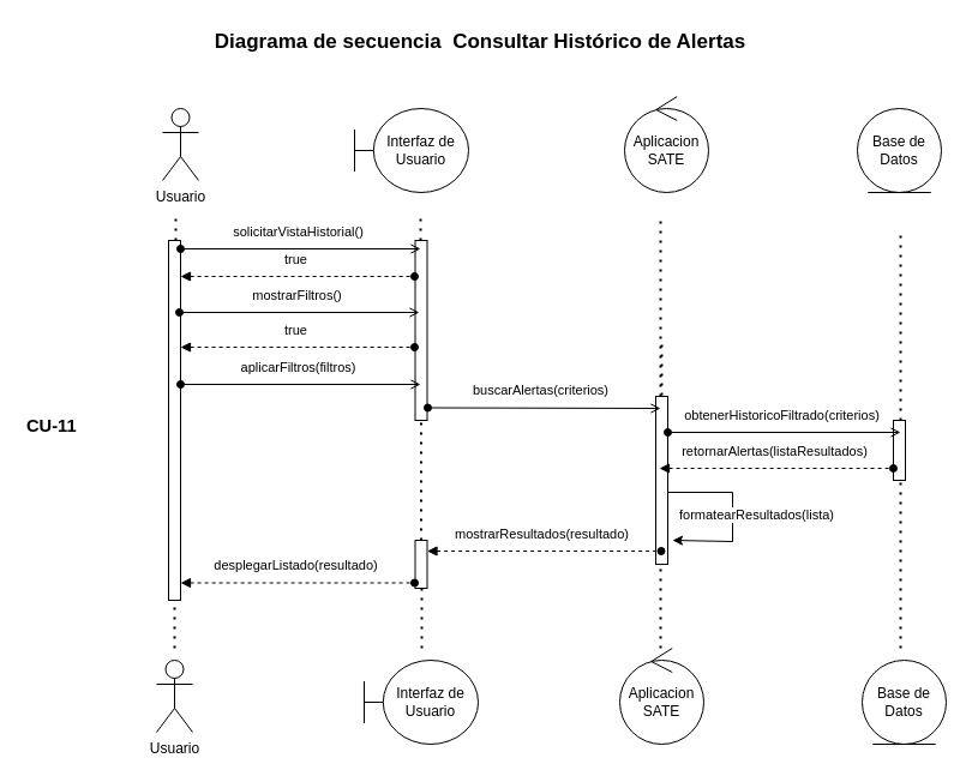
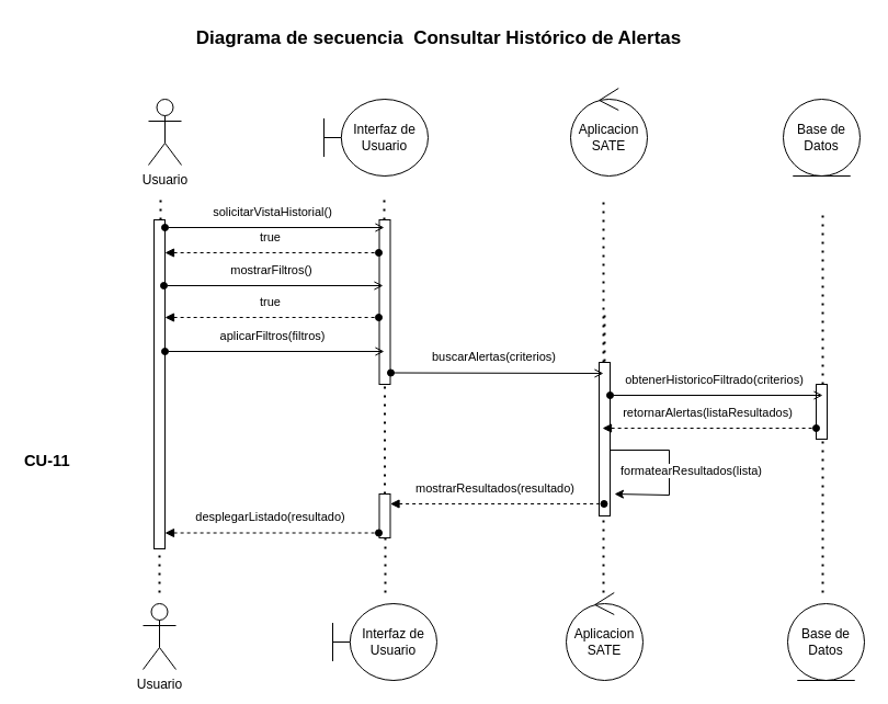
  <mxCell id="0" />
  <mxCell id="1" parent="0" />
  <mxCell id="2" value="" style="html=1;points=[[0,0,0,0,5],[0,1,0,0,-5],[1,0,0,0,5],[1,1,0,0,-5]];perimeter=orthogonalPerimeter;outlineConnect=0;targetShapes=umlLifeline;portConstraint=eastwest;newEdgeStyle={&quot;curved&quot;:0,&quot;rounded&quot;:0};" vertex="1" parent="1"><mxGeometry x="744" y="350" width="10" height="50" as="geometry" /></mxCell>
  <mxCell id="3" value="Usuario" style="shape=umlActor;verticalLabelPosition=bottom;verticalAlign=top;html=1;" parent="1" vertex="1"><mxGeometry x="135" y="90" width="30" height="60" as="geometry" /></mxCell>
  <mxCell id="4" value="Interfaz de&lt;div&gt;Usuario&lt;/div&gt;" style="shape=umlBoundary;whiteSpace=wrap;html=1;" parent="1" vertex="1"><mxGeometry x="295" y="90" width="95" height="70" as="geometry" /></mxCell>
  <mxCell id="5" value="Aplicacion&lt;div&gt;SATE&lt;/div&gt;" style="ellipse;shape=umlControl;whiteSpace=wrap;html=1;" parent="1" vertex="1"><mxGeometry x="520" y="80" width="70" height="80" as="geometry" /></mxCell>
  <mxCell id="6" value="Base de Datos" style="ellipse;shape=umlEntity;whiteSpace=wrap;html=1;" parent="1" vertex="1"><mxGeometry x="714" y="90" width="70" height="70" as="geometry" /></mxCell>
  <mxCell id="7" value="" style="endArrow=none;dashed=1;html=1;dashPattern=1 3;strokeWidth=2;rounded=0;" parent="1" edge="1" source="17"><mxGeometry width="50" height="50" relative="1" as="geometry"><mxPoint x="146" y="490" as="sourcePoint" /><mxPoint x="146" y="180" as="targetPoint" /></mxGeometry></mxCell>
  <mxCell id="8" value="" style="endArrow=none;dashed=1;html=1;dashPattern=1 3;strokeWidth=2;rounded=0;" parent="1" source="19" edge="1"><mxGeometry width="50" height="50" relative="1" as="geometry"><mxPoint x="350" y="490" as="sourcePoint" /><mxPoint x="350" y="180" as="targetPoint" /></mxGeometry></mxCell>
  <mxCell id="9" value="" style="endArrow=none;dashed=1;html=1;dashPattern=1 3;strokeWidth=2;rounded=0;" parent="1" edge="1" source="23"><mxGeometry width="50" height="50" relative="1" as="geometry"><mxPoint x="550" y="490" as="sourcePoint" /><mxPoint x="550" y="180" as="targetPoint" /></mxGeometry></mxCell>
  <mxCell id="10" value="" style="endArrow=none;dashed=1;html=1;dashPattern=1 3;strokeWidth=2;rounded=0;" parent="1" edge="1" source="2"><mxGeometry width="50" height="50" relative="1" as="geometry"><mxPoint x="750" y="490" as="sourcePoint" /><mxPoint x="750" y="190" as="targetPoint" /></mxGeometry></mxCell>
  <mxCell id="11" value="&lt;font face=&quot;Helvetica&quot; style=&quot;color: rgb(0, 0, 0);&quot;&gt;&lt;b&gt;Diagrama de secuencia&amp;nbsp;&lt;/b&gt;&lt;/font&gt;&lt;b&gt;&amp;nbsp;Consultar Histórico de Alertas&lt;/b&gt;" style="text;html=1;align=center;verticalAlign=middle;whiteSpace=wrap;rounded=0;fontSize=17;labelBackgroundColor=none;" parent="1" vertex="1"><mxGeometry x="20" y="20" width="760" height="30" as="geometry" /></mxCell>
- <mxCell id="12" value="&lt;span style=&quot;font-size:11pt;font-family:Calibri,sans-serif;color:#000000;background-color:transparent;font-weight:700;font-style:normal;font-variant:normal;text-decoration:none;vertical-align:baseline;white-space:pre;white-space:pre-wrap;&quot; id=&quot;docs-internal-guid-798fa533-7fff-13b6-7e76-6c3bec179e6d&quot;&gt;CU-11&lt;/span&gt;" style="text;whiteSpace=wrap;html=1;" parent="1" vertex="1"><mxGeometry x="20" y="340" width="70" height="40" as="geometry" /></mxCell>
+ <mxCell id="12" value="&lt;span style=&quot;font-size:11pt;font-family:Calibri,sans-serif;color:#000000;background-color:transparent;font-weight:700;font-style:normal;font-variant:normal;text-decoration:none;vertical-align:baseline;white-space:pre;white-space:pre-wrap;&quot; id=&quot;docs-internal-guid-798fa533-7fff-13b6-7e76-6c3bec179e6d&quot;&gt;CU-11&lt;/span&gt;" style="text;whiteSpace=wrap;html=1;" parent="1" vertex="1"><mxGeometry x="20" y="405" width="70" height="40" as="geometry" /></mxCell>
  <mxCell id="13" value="Usuario" style="shape=umlActor;verticalLabelPosition=bottom;verticalAlign=top;html=1;" parent="1" vertex="1"><mxGeometry x="130" y="550" width="30" height="60" as="geometry" /></mxCell>
  <mxCell id="14" value="Interfaz de&lt;div&gt;Usuario&lt;/div&gt;" style="shape=umlBoundary;whiteSpace=wrap;html=1;" parent="1" vertex="1"><mxGeometry x="303" y="550" width="95" height="70" as="geometry" /></mxCell>
  <mxCell id="15" value="Aplicacion&lt;div&gt;SATE&lt;/div&gt;" style="ellipse;shape=umlControl;whiteSpace=wrap;html=1;" parent="1" vertex="1"><mxGeometry x="516" y="540" width="70" height="80" as="geometry" /></mxCell>
  <mxCell id="16" value="Base de Datos" style="ellipse;shape=umlEntity;whiteSpace=wrap;html=1;" parent="1" vertex="1"><mxGeometry x="718" y="550" width="70" height="70" as="geometry" /></mxCell>
  <mxCell id="17" value="" style="html=1;points=[[0,0,0,0,5],[0,1,0,0,-5],[1,0,0,0,5],[1,1,0,0,-5]];perimeter=orthogonalPerimeter;outlineConnect=0;targetShapes=umlLifeline;portConstraint=eastwest;newEdgeStyle={&quot;curved&quot;:0,&quot;rounded&quot;:0};" vertex="1" parent="1"><mxGeometry x="140" y="200" width="10" height="300" as="geometry" /></mxCell>
  <mxCell id="18" value="" style="endArrow=none;dashed=1;html=1;dashPattern=1 3;strokeWidth=2;rounded=0;" edge="1" parent="1" source="40" target="19"><mxGeometry width="50" height="50" relative="1" as="geometry"><mxPoint x="351" y="590" as="sourcePoint" /><mxPoint x="350" y="180" as="targetPoint" /></mxGeometry></mxCell>
  <mxCell id="19" value="" style="html=1;points=[[0,0,0,0,5],[0,1,0,0,-5],[1,0,0,0,5],[1,1,0,0,-5]];perimeter=orthogonalPerimeter;outlineConnect=0;targetShapes=umlLifeline;portConstraint=eastwest;newEdgeStyle={&quot;curved&quot;:0,&quot;rounded&quot;:0};" vertex="1" parent="1"><mxGeometry x="345.5" y="200" width="10" height="150" as="geometry" /></mxCell>
  <mxCell id="20" value="" style="endArrow=open;html=1;rounded=0;align=center;verticalAlign=top;endFill=0;labelBackgroundColor=none;endSize=6;startArrow=oval;startFill=1;" parent="1" edge="1"><mxGeometry relative="1" as="geometry"><mxPoint x="150" y="207" as="sourcePoint" /><mxPoint x="350" y="207" as="targetPoint" /></mxGeometry></mxCell>
  <mxCell id="21" value="solicitarVistaHistorial()" style="edgeLabel;html=1;align=center;verticalAlign=middle;resizable=0;points=[];" parent="20" vertex="1" connectable="0"><mxGeometry x="-0.03" y="-2" relative="1" as="geometry"><mxPoint y="-17" as="offset" /></mxGeometry></mxCell>
  <mxCell id="22" value="" style="endArrow=none;dashed=1;html=1;dashPattern=1 3;strokeWidth=2;rounded=0;" edge="1" parent="1" target="23"><mxGeometry width="50" height="50" relative="1" as="geometry"><mxPoint x="551" y="287" as="sourcePoint" /><mxPoint x="550" y="180" as="targetPoint" /></mxGeometry></mxCell>
  <mxCell id="23" value="" style="html=1;points=[[0,0,0,0,5],[0,1,0,0,-5],[1,0,0,0,5],[1,1,0,0,-5]];perimeter=orthogonalPerimeter;outlineConnect=0;targetShapes=umlLifeline;portConstraint=eastwest;newEdgeStyle={&quot;curved&quot;:0,&quot;rounded&quot;:0};" vertex="1" parent="1"><mxGeometry x="546" y="330" width="10" height="140" as="geometry" /></mxCell>
  <mxCell id="24" value="" style="endArrow=open;html=1;rounded=0;align=center;verticalAlign=top;endFill=0;labelBackgroundColor=none;endSize=6;startArrow=oval;startFill=1;" parent="1" edge="1"><mxGeometry relative="1" as="geometry"><mxPoint x="356" y="339.5" as="sourcePoint" /><mxPoint x="550" y="340" as="targetPoint" /></mxGeometry></mxCell>
  <mxCell id="25" value="buscarAlertas(criterios)" style="edgeLabel;html=1;align=center;verticalAlign=middle;resizable=0;points=[];" parent="24" vertex="1" connectable="0"><mxGeometry x="-0.03" y="-2" relative="1" as="geometry"><mxPoint y="-17" as="offset" /></mxGeometry></mxCell>
  <mxCell id="26" value="" style="endArrow=none;dashed=1;html=1;dashPattern=1 3;strokeWidth=2;rounded=0;" edge="1" parent="1" target="2"><mxGeometry width="50" height="50" relative="1" as="geometry"><mxPoint x="750" y="540" as="sourcePoint" /><mxPoint x="750" y="190" as="targetPoint" /></mxGeometry></mxCell>
  <mxCell id="27" value="" style="endArrow=none;dashed=1;html=1;dashPattern=1 3;strokeWidth=2;rounded=0;" edge="1" parent="1" target="23"><mxGeometry width="50" height="50" relative="1" as="geometry"><mxPoint x="550" y="540" as="sourcePoint" /><mxPoint x="551" y="387" as="targetPoint" /></mxGeometry></mxCell>
  <mxCell id="28" value="" style="endArrow=open;html=1;rounded=0;align=center;verticalAlign=top;endFill=0;labelBackgroundColor=none;endSize=6;startArrow=oval;startFill=1;" edge="1" parent="1"><mxGeometry relative="1" as="geometry"><mxPoint x="149" y="260" as="sourcePoint" /><mxPoint x="349" y="260" as="targetPoint" /></mxGeometry></mxCell>
  <mxCell id="29" value="mostrarFiltros()" style="edgeLabel;html=1;align=center;verticalAlign=middle;resizable=0;points=[];" vertex="1" connectable="0" parent="28"><mxGeometry x="-0.03" y="-2" relative="1" as="geometry"><mxPoint y="-17" as="offset" /></mxGeometry></mxCell>
  <mxCell id="30" value="" style="endArrow=oval;html=1;rounded=0;align=center;verticalAlign=top;endFill=1;labelBackgroundColor=none;endSize=6;startArrow=block;startFill=1;dashed=1;" edge="1" parent="1"><mxGeometry relative="1" as="geometry"><mxPoint x="150" y="230" as="sourcePoint" /><mxPoint x="345" y="230" as="targetPoint" /></mxGeometry></mxCell>
  <mxCell id="31" value="true" style="edgeLabel;html=1;align=center;verticalAlign=middle;resizable=0;points=[];" vertex="1" connectable="0" parent="30"><mxGeometry x="-0.03" y="-2" relative="1" as="geometry"><mxPoint y="-17" as="offset" /></mxGeometry></mxCell>
  <mxCell id="32" value="formatearResultados(lista)" style="edgeStyle=orthogonalEdgeStyle;rounded=0;orthogonalLoop=1;jettySize=auto;html=1;curved=0;" edge="1" parent="1"><mxGeometry x="0.074" y="20" relative="1" as="geometry"><mxPoint x="560" y="450" as="targetPoint" /><mxPoint x="556" y="420" as="sourcePoint" /><Array as="points"><mxPoint x="556" y="410" /><mxPoint x="610" y="410" /><mxPoint x="610" y="451" /></Array><mxPoint as="offset" /></mxGeometry></mxCell>
  <mxCell id="33" value="" style="endArrow=open;html=1;rounded=0;align=center;verticalAlign=top;endFill=0;labelBackgroundColor=none;endSize=6;startArrow=oval;startFill=1;" edge="1" parent="1"><mxGeometry relative="1" as="geometry"><mxPoint x="556" y="360" as="sourcePoint" /><mxPoint x="750" y="360" as="targetPoint" /></mxGeometry></mxCell>
  <mxCell id="34" value="obtenerHistoricoFiltrado(criterios)" style="edgeLabel;html=1;align=center;verticalAlign=middle;resizable=0;points=[];" vertex="1" connectable="0" parent="33"><mxGeometry x="-0.03" y="-2" relative="1" as="geometry"><mxPoint y="-17" as="offset" /></mxGeometry></mxCell>
  <mxCell id="35" value="" style="endArrow=oval;html=1;rounded=0;align=center;verticalAlign=top;endFill=1;labelBackgroundColor=none;endSize=6;startArrow=block;startFill=1;dashed=1;" parent="1" edge="1"><mxGeometry relative="1" as="geometry"><mxPoint x="549" y="390" as="sourcePoint" /><mxPoint x="744" y="390" as="targetPoint" /></mxGeometry></mxCell>
  <mxCell id="36" value="retornarAlertas(listaResultados)" style="edgeLabel;html=1;align=center;verticalAlign=middle;resizable=0;points=[];" parent="35" vertex="1" connectable="0"><mxGeometry x="-0.03" y="-2" relative="1" as="geometry"><mxPoint y="-17" as="offset" /></mxGeometry></mxCell>
  <mxCell id="37" value="" style="endArrow=oval;html=1;rounded=0;align=center;verticalAlign=top;endFill=1;labelBackgroundColor=none;endSize=6;startArrow=block;startFill=1;dashed=1;" edge="1" parent="1"><mxGeometry relative="1" as="geometry"><mxPoint x="355.5" y="459" as="sourcePoint" /><mxPoint x="550.5" y="459" as="targetPoint" /></mxGeometry></mxCell>
  <mxCell id="38" value="mostrarResultados(resultado)" style="edgeLabel;html=1;align=center;verticalAlign=middle;resizable=0;points=[];" vertex="1" connectable="0" parent="37"><mxGeometry x="-0.03" y="-2" relative="1" as="geometry"><mxPoint y="-17" as="offset" /></mxGeometry></mxCell>
  <mxCell id="39" value="" style="endArrow=none;dashed=1;html=1;dashPattern=1 3;strokeWidth=2;rounded=0;" edge="1" parent="1" target="40"><mxGeometry width="50" height="50" relative="1" as="geometry"><mxPoint x="351" y="540" as="sourcePoint" /><mxPoint x="351" y="290" as="targetPoint" /></mxGeometry></mxCell>
  <mxCell id="40" value="" style="html=1;points=[[0,0,0,0,5],[0,1,0,0,-5],[1,0,0,0,5],[1,1,0,0,-5]];perimeter=orthogonalPerimeter;outlineConnect=0;targetShapes=umlLifeline;portConstraint=eastwest;newEdgeStyle={&quot;curved&quot;:0,&quot;rounded&quot;:0};" vertex="1" parent="1"><mxGeometry x="345.5" y="450" width="10" height="40" as="geometry" /></mxCell>
  <mxCell id="41" value="" style="endArrow=oval;html=1;rounded=0;align=center;verticalAlign=top;endFill=1;labelBackgroundColor=none;endSize=6;startArrow=block;startFill=1;dashed=1;" edge="1" parent="1"><mxGeometry relative="1" as="geometry"><mxPoint x="150" y="485.5" as="sourcePoint" /><mxPoint x="345" y="485.5" as="targetPoint" /></mxGeometry></mxCell>
  <mxCell id="42" value="desplegarListado(resultado)" style="edgeLabel;html=1;align=center;verticalAlign=middle;resizable=0;points=[];" vertex="1" connectable="0" parent="41"><mxGeometry x="-0.03" y="-2" relative="1" as="geometry"><mxPoint y="-17" as="offset" /></mxGeometry></mxCell>
  <mxCell id="43" value="" style="endArrow=none;dashed=1;html=1;dashPattern=1 3;strokeWidth=2;rounded=0;entryX=0.5;entryY=1;entryDx=0;entryDy=0;entryPerimeter=0;" edge="1" parent="1" target="17"><mxGeometry width="50" height="50" relative="1" as="geometry"><mxPoint x="145" y="540" as="sourcePoint" /><mxPoint x="144.5" y="570" as="targetPoint" /></mxGeometry></mxCell>
  <mxCell id="44" value="" style="endArrow=oval;html=1;rounded=0;align=center;verticalAlign=top;endFill=1;labelBackgroundColor=none;endSize=6;startArrow=block;startFill=1;dashed=1;" edge="1" parent="1"><mxGeometry relative="1" as="geometry"><mxPoint x="150" y="289" as="sourcePoint" /><mxPoint x="345" y="289" as="targetPoint" /></mxGeometry></mxCell>
  <mxCell id="45" value="true" style="edgeLabel;html=1;align=center;verticalAlign=middle;resizable=0;points=[];" vertex="1" connectable="0" parent="44"><mxGeometry x="-0.03" y="-2" relative="1" as="geometry"><mxPoint y="-17" as="offset" /></mxGeometry></mxCell>
  <mxCell id="46" value="" style="endArrow=open;html=1;rounded=0;align=center;verticalAlign=top;endFill=0;labelBackgroundColor=none;endSize=6;startArrow=oval;startFill=1;" edge="1" parent="1"><mxGeometry relative="1" as="geometry"><mxPoint x="150" y="320" as="sourcePoint" /><mxPoint x="350" y="320" as="targetPoint" /></mxGeometry></mxCell>
  <mxCell id="47" value="aplicarFiltros(filtros)" style="edgeLabel;html=1;align=center;verticalAlign=middle;resizable=0;points=[];" vertex="1" connectable="0" parent="46"><mxGeometry x="-0.03" y="-2" relative="1" as="geometry"><mxPoint y="-17" as="offset" /></mxGeometry></mxCell>
